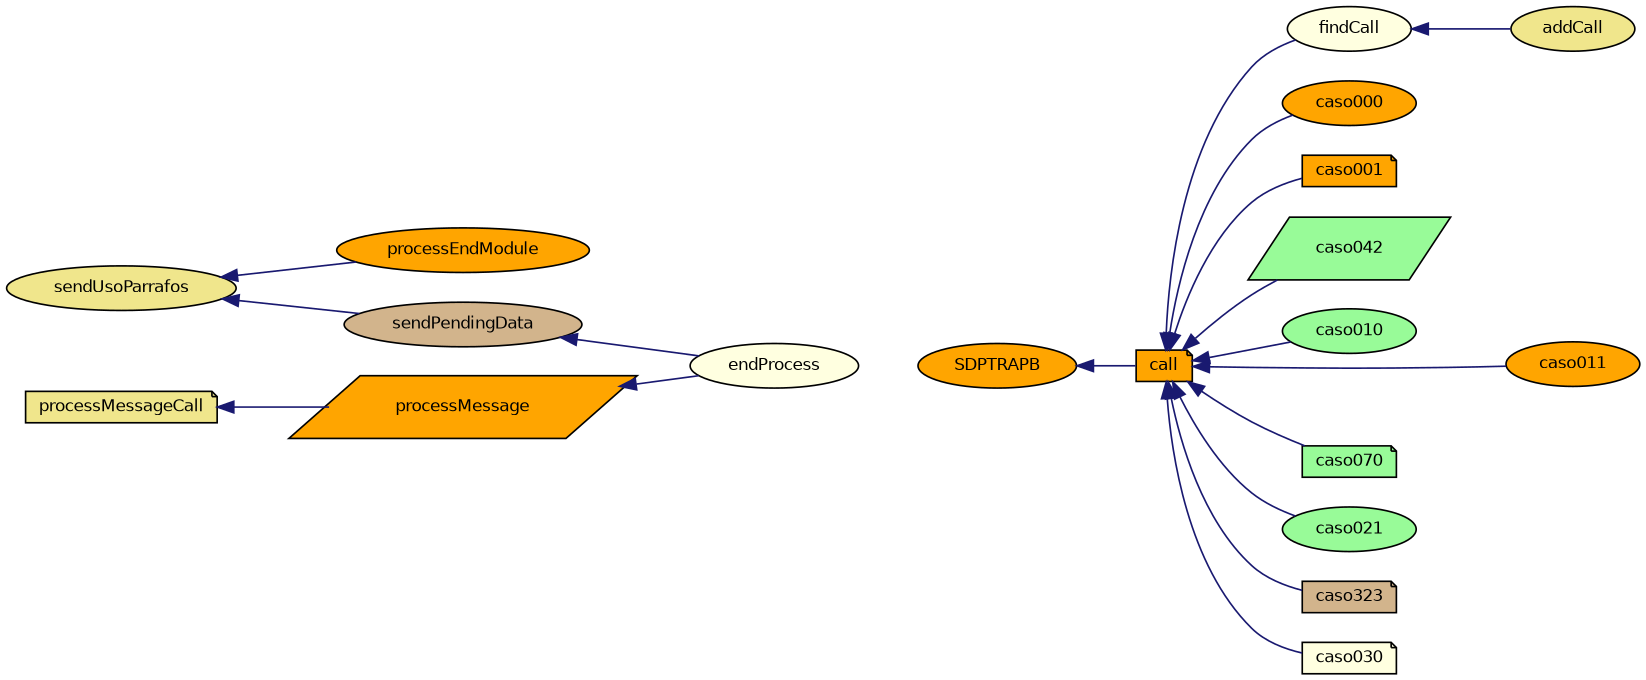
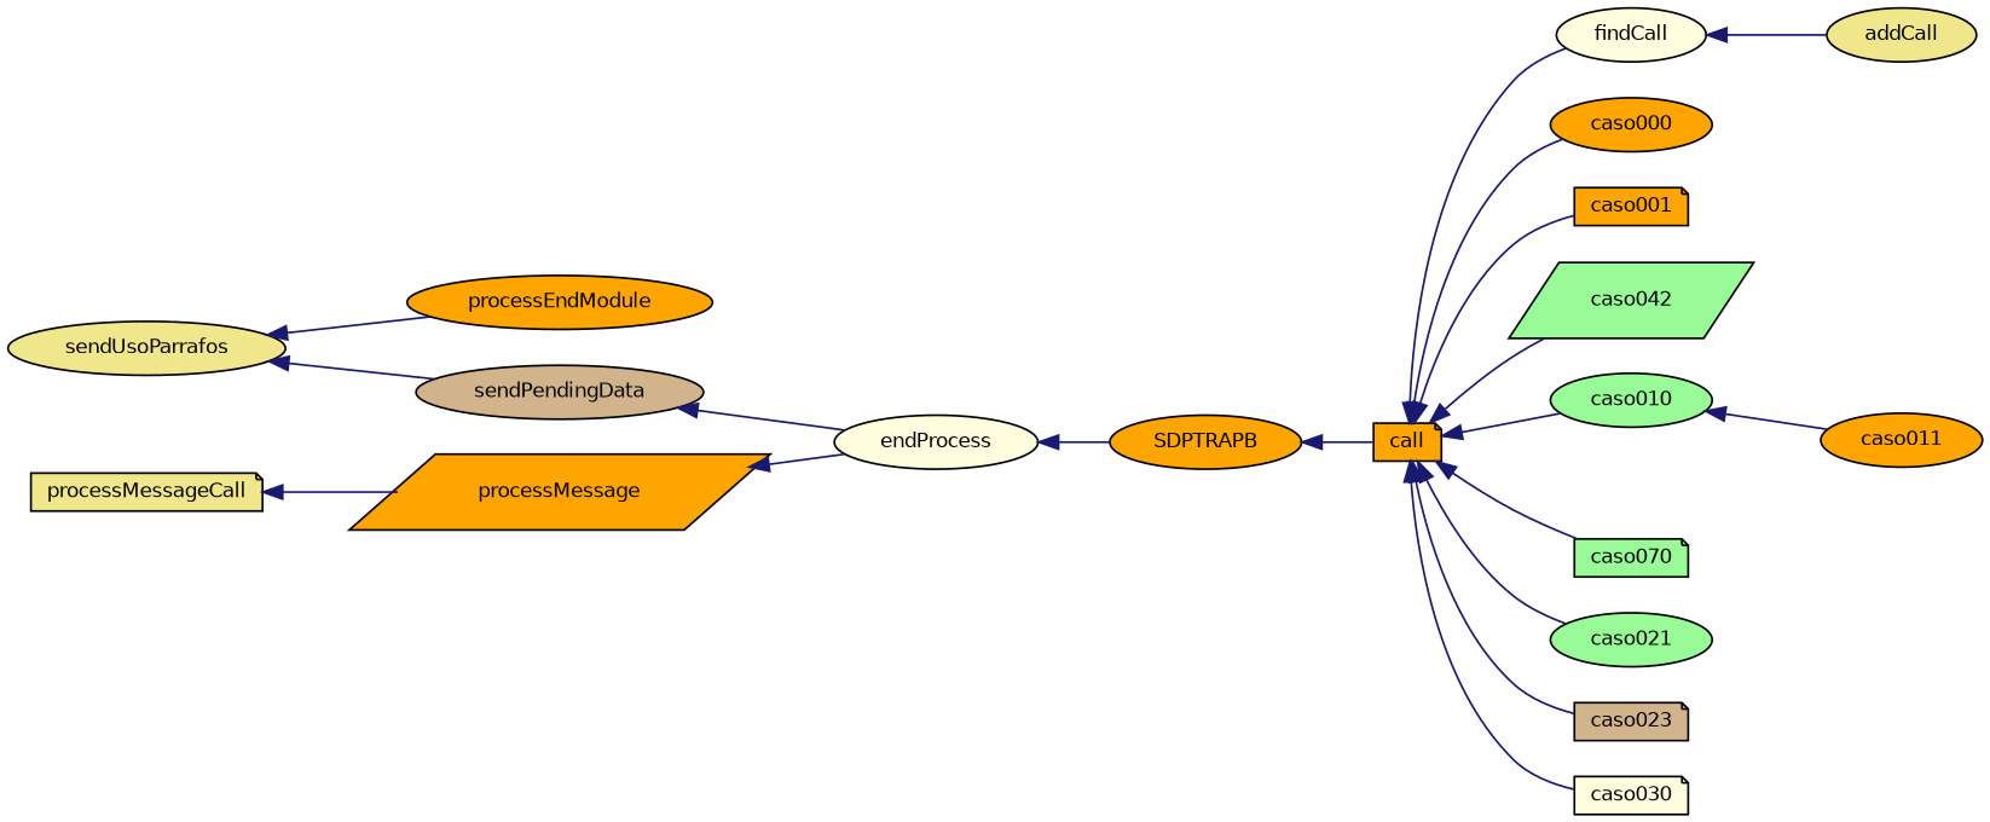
  digraph {
    rankdir=LR
    node [color=black fillcolor=orange fontname=Helvetica fontsize=10 shape=ellipse style=filled]
    edge [color=midnightblue dir=back fontname=Helvetica fontsize=10 labelfontname=Helvetica labelfontsize=10 style=solid]
    n1 [fillcolor=khaki fontcolor=black height=0.2 label=sendUsoParrafos width=0.4]
    n2 [height=0.2 label=processEndModule width=0.4]
    n3 [fillcolor=tan height=0.2 label=sendPendingData width=0.4]
    n4 [fillcolor=lightyellow height=0.2 label=endProcess width=0.4]
    n5 [height=0.2 label=SDPTRAPB width=0.4]
    n6 [height=0.2 label=call shape=note width=0.4]
    n7 [fillcolor=lightyellow height=0.2 label=findCall width=0.4]
    n8 [height=0.2 label=caso000 width=0.4]
    n9 [height=0.2 label=caso001 shape=note width=0.4]
    n10 [fillcolor=palegreen height=0.2 label=caso042 shape=parallelogram width=0.4]
    n11 [fillcolor=palegreen height=0.2 label=caso010 width=0.4]
    n12 [height=0.2 label=caso011 width=0.4]
    n13 [fillcolor=palegreen height=0.2 label=caso070 shape=note width=0.4]
    n14 [fillcolor=palegreen height=0.2 label=caso021 width=0.4]
-   n15 [fillcolor=tan height=0.2 label=caso323 shape=note width=0.4]
+   n15 [fillcolor=tan height=0.2 label=caso023 shape=note width=0.4]
    n16 [fillcolor=lightyellow height=0.2 label=caso030 shape=note width=0.4]
    n17 [fillcolor=khaki height=0.2 label=addCall width=0.4]
    n18 [fillcolor=khaki height=0.2 label=processMessageCall shape=note width=0.4]
    n19 [height=0.2 label=processMessage shape=parallelogram width=0.4]
    n1 -> n2
    n1 -> n3
    n3 -> n4
+   n4 -> n5
    n5 -> n6
    n6 -> n7
    n6 -> n8
    n6 -> n9
    n6 -> n10
    n6 -> n11
-   n6 -> n12
+   n11 -> n12
    n6 -> n13
    n6 -> n14
    n6 -> n15
    n6 -> n16
    n7 -> n17
    n18 -> n19
    n19 -> n4
  }
